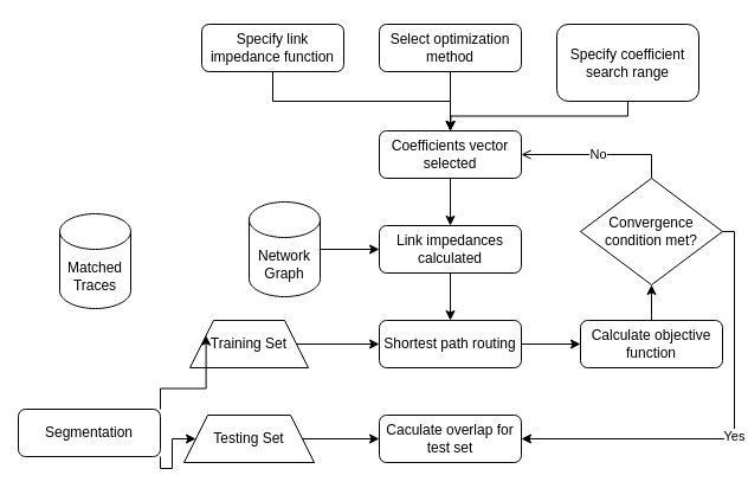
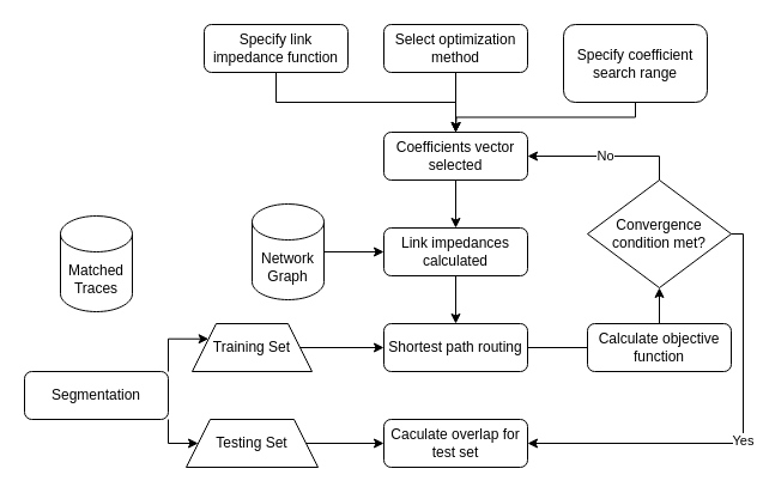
  <mxCell id="0" />
  <mxCell id="1" parent="0" />
  <mxCell id="2" value="" style="edgeStyle=orthogonalEdgeStyle;rounded=0;orthogonalLoop=1;jettySize=auto;html=1;" edge="1" parent="1" source="3" target="7"><mxGeometry relative="1" as="geometry" /></mxCell>
  <mxCell id="3" value="Network Graph" style="shape=cylinder3;whiteSpace=wrap;html=1;boundedLbl=1;backgroundOutline=1;size=15;" vertex="1" parent="1"><mxGeometry x="210" y="170" width="60" height="80" as="geometry" /></mxCell>
  <mxCell id="4" value="" style="edgeStyle=orthogonalEdgeStyle;rounded=0;orthogonalLoop=1;jettySize=auto;html=1;" edge="1" parent="1" source="5" target="7"><mxGeometry relative="1" as="geometry" /></mxCell>
  <mxCell id="5" value="Coefficients vector selected" style="rounded=1;whiteSpace=wrap;html=1;fontSize=12;glass=0;strokeWidth=1;shadow=0;" vertex="1" parent="1"><mxGeometry x="320" y="110" width="120" height="40" as="geometry" /></mxCell>
  <mxCell id="6" value="" style="edgeStyle=orthogonalEdgeStyle;rounded=0;orthogonalLoop=1;jettySize=auto;html=1;" edge="1" parent="1" source="7" target="11"><mxGeometry relative="1" as="geometry" /></mxCell>
  <mxCell id="7" value="Link impedances calculated" style="rounded=1;whiteSpace=wrap;html=1;fontSize=12;glass=0;strokeWidth=1;shadow=0;" vertex="1" parent="1"><mxGeometry x="320" y="190" width="120" height="40" as="geometry" /></mxCell>
  <mxCell id="8" value="" style="edgeStyle=orthogonalEdgeStyle;rounded=0;orthogonalLoop=1;jettySize=auto;html=1;" edge="1" parent="1" source="9" target="12"><mxGeometry relative="1" as="geometry" /></mxCell>
  <mxCell id="9" value="Calculate objective function" style="rounded=1;whiteSpace=wrap;html=1;fontSize=12;glass=0;strokeWidth=1;shadow=0;" vertex="1" parent="1"><mxGeometry x="490" y="270" width="120" height="40" as="geometry" /></mxCell>
- <mxCell id="10" value="" style="edgeStyle=orthogonalEdgeStyle;rounded=0;orthogonalLoop=1;jettySize=auto;html=1;" edge="1" parent="1" source="11" target="9"><mxGeometry relative="1" as="geometry" /></mxCell>
+ <mxCell id="10" value="" style="edgeStyle=orthogonalEdgeStyle;rounded=0;orthogonalLoop=1;jettySize=auto;html=1;endArrow=none;" edge="1" parent="1" source="11" target="9"><mxGeometry relative="1" as="geometry" /></mxCell>
  <mxCell id="11" value="Shortest path routing" style="rounded=1;whiteSpace=wrap;html=1;fontSize=12;glass=0;strokeWidth=1;shadow=0;" vertex="1" parent="1"><mxGeometry x="320" y="270" width="120" height="40" as="geometry" /></mxCell>
  <mxCell id="12" value="Convergence condition met?" style="rhombus;whiteSpace=wrap;html=1;" vertex="1" parent="1"><mxGeometry x="490" y="150" width="120" height="90" as="geometry" /></mxCell>
  <mxCell id="13" value="Matched Traces" style="shape=cylinder3;whiteSpace=wrap;html=1;boundedLbl=1;backgroundOutline=1;size=15;" vertex="1" parent="1"><mxGeometry x="50" y="180" width="60" height="80" as="geometry" /></mxCell>
  <mxCell id="14" value="" style="edgeStyle=orthogonalEdgeStyle;rounded=0;orthogonalLoop=1;jettySize=auto;html=1;" edge="1" parent="1" source="15" target="11"><mxGeometry relative="1" as="geometry" /></mxCell>
  <mxCell id="15" value="Training Set" style="shape=trapezoid;perimeter=trapezoidPerimeter;whiteSpace=wrap;html=1;fixedSize=1;" vertex="1" parent="1"><mxGeometry x="160" y="270" width="100" height="40" as="geometry" /></mxCell>
  <mxCell id="16" value="Specify coefficient search range" style="rounded=1;whiteSpace=wrap;html=1;fontSize=12;glass=0;strokeWidth=1;shadow=0;" parent="1" vertex="1"><mxGeometry x="470" y="20" width="120" height="65" as="geometry" /></mxCell>
  <mxCell id="17" value="" style="edgeStyle=orthogonalEdgeStyle;rounded=0;orthogonalLoop=1;jettySize=auto;html=1;" edge="1" parent="1" source="18" target="5"><mxGeometry relative="1" as="geometry" /></mxCell>
  <mxCell id="18" value="Select optimization method" style="rounded=1;whiteSpace=wrap;html=1;fontSize=12;glass=0;strokeWidth=1;shadow=0;" vertex="1" parent="1"><mxGeometry x="320" y="20" width="120" height="40" as="geometry" /></mxCell>
  <mxCell id="19" value="" style="edgeStyle=orthogonalEdgeStyle;rounded=0;orthogonalLoop=1;jettySize=auto;html=1;" edge="1" parent="1" source="20" target="26"><mxGeometry relative="1" as="geometry" /></mxCell>
  <mxCell id="20" value="Testing Set" style="shape=trapezoid;perimeter=trapezoidPerimeter;whiteSpace=wrap;html=1;fixedSize=1;" vertex="1" parent="1"><mxGeometry x="155" y="350" width="110" height="40" as="geometry" /></mxCell>
- <mxCell id="21" value="No" style="endArrow=open;html=1;rounded=0;exitX=0.5;exitY=0;exitDx=0;exitDy=0;entryX=1;entryY=0.5;entryDx=0;entryDy=0;edgeStyle=orthogonalEdgeStyle;" edge="1" parent="1" source="12" target="5"><mxGeometry width="50" height="50" relative="1" as="geometry"><mxPoint x="380" y="410" as="sourcePoint" /><mxPoint x="430" y="360" as="targetPoint" /></mxGeometry></mxCell>
+ <mxCell id="21" value="No" style="endArrow=classic;html=1;rounded=0;exitX=0.5;exitY=0;exitDx=0;exitDy=0;entryX=1;entryY=0.5;entryDx=0;entryDy=0;edgeStyle=orthogonalEdgeStyle;" edge="1" parent="1" source="12" target="5"><mxGeometry width="50" height="50" relative="1" as="geometry"><mxPoint x="380" y="410" as="sourcePoint" /><mxPoint x="430" y="360" as="targetPoint" /></mxGeometry></mxCell>
  <mxCell id="22" value="Specify link impedance function" style="rounded=1;whiteSpace=wrap;html=1;fontSize=12;glass=0;strokeWidth=1;shadow=0;" vertex="1" parent="1"><mxGeometry x="170" y="20" width="120" height="40" as="geometry" /></mxCell>
  <mxCell id="23" value="" style="endArrow=classic;html=1;rounded=0;exitX=0.5;exitY=1;exitDx=0;exitDy=0;entryX=0.5;entryY=0;entryDx=0;entryDy=0;edgeStyle=orthogonalEdgeStyle;" edge="1" parent="1" source="22" target="5"><mxGeometry width="50" height="50" relative="1" as="geometry"><mxPoint x="380" y="200" as="sourcePoint" /><mxPoint x="430" y="150" as="targetPoint" /></mxGeometry></mxCell>
  <mxCell id="24" value="" style="endArrow=classic;html=1;rounded=0;exitX=0.5;exitY=1;exitDx=0;exitDy=0;edgeStyle=orthogonalEdgeStyle;" edge="1" parent="1" source="16"><mxGeometry width="50" height="50" relative="1" as="geometry"><mxPoint x="240" y="70" as="sourcePoint" /><mxPoint x="380" y="110" as="targetPoint" /></mxGeometry></mxCell>
  <mxCell id="25" value="Yes" style="endArrow=classic;html=1;rounded=0;exitX=1;exitY=0.5;exitDx=0;exitDy=0;entryX=1;entryY=0.5;entryDx=0;entryDy=0;edgeStyle=orthogonalEdgeStyle;" edge="1" parent="1" source="12" target="26"><mxGeometry width="50" height="50" relative="1" as="geometry"><mxPoint x="510" y="475" as="sourcePoint" /><mxPoint x="560" y="390" as="targetPoint" /></mxGeometry></mxCell>
  <mxCell id="26" value="Caculate overlap for test set" style="rounded=1;whiteSpace=wrap;html=1;fontSize=12;glass=0;strokeWidth=1;shadow=0;" vertex="1" parent="1"><mxGeometry x="320" y="350" width="120" height="40" as="geometry" /></mxCell>
- <mxCell id="27" value="Segmentation" style="rounded=1;whiteSpace=wrap;html=1;" vertex="1" parent="1"><mxGeometry x="15" y="345" width="120" height="40" as="geometry" /></mxCell>
+ <mxCell id="27" value="Segmentation" style="rounded=1;whiteSpace=wrap;html=1;" vertex="1" parent="1"><mxGeometry x="20" y="310" width="120" height="40" as="geometry" /></mxCell>
  <mxCell id="28" value="" style="endArrow=classic;html=1;rounded=0;exitX=1;exitY=0;exitDx=0;exitDy=0;entryX=0;entryY=0.25;entryDx=0;entryDy=0;edgeStyle=orthogonalEdgeStyle;" edge="1" parent="1" source="27" target="15"><mxGeometry width="50" height="50" relative="1" as="geometry"><mxPoint x="380" y="220" as="sourcePoint" /><mxPoint x="430" y="170" as="targetPoint" /></mxGeometry></mxCell>
  <mxCell id="29" value="" style="endArrow=classic;html=1;rounded=0;exitX=1;exitY=1;exitDx=0;exitDy=0;entryX=0;entryY=0.5;entryDx=0;entryDy=0;edgeStyle=orthogonalEdgeStyle;" edge="1" parent="1" source="27" target="20"><mxGeometry width="50" height="50" relative="1" as="geometry"><mxPoint x="125.5" y="457" as="sourcePoint" /><mxPoint x="159.5" y="430" as="targetPoint" /></mxGeometry></mxCell>
